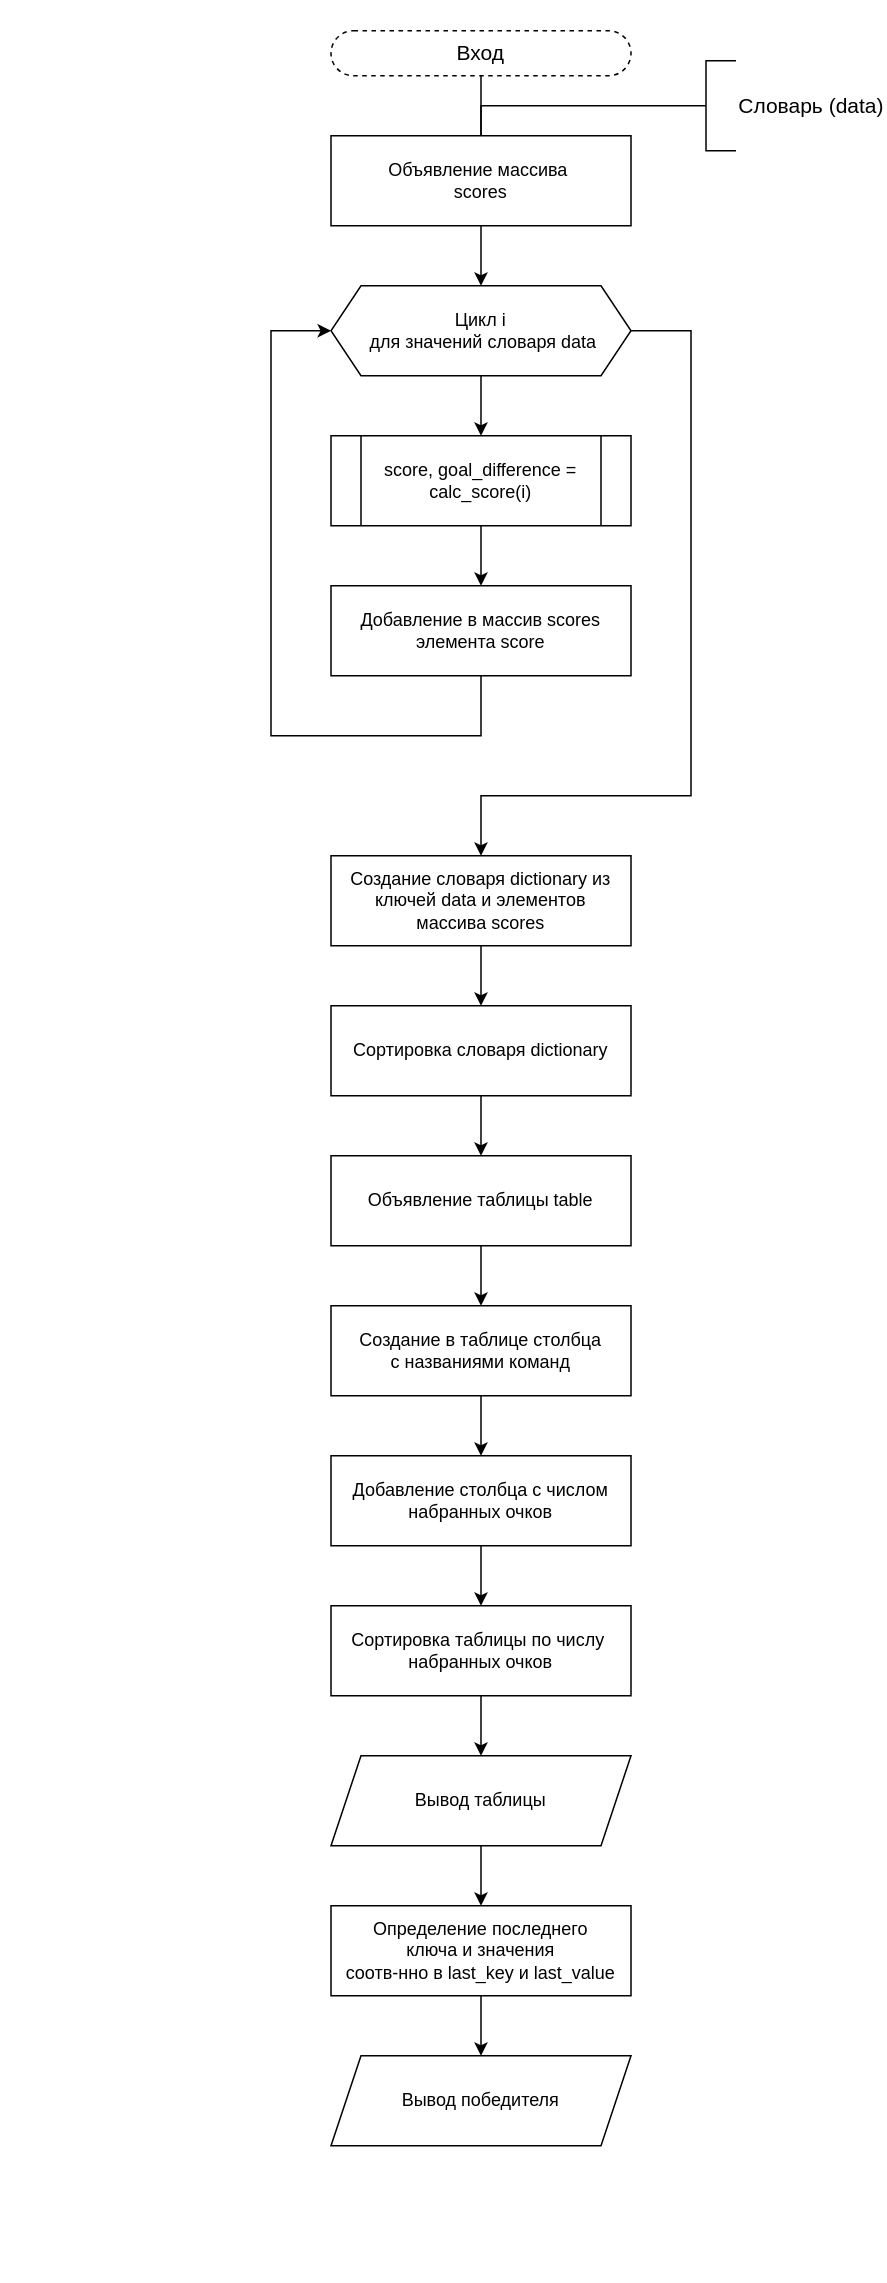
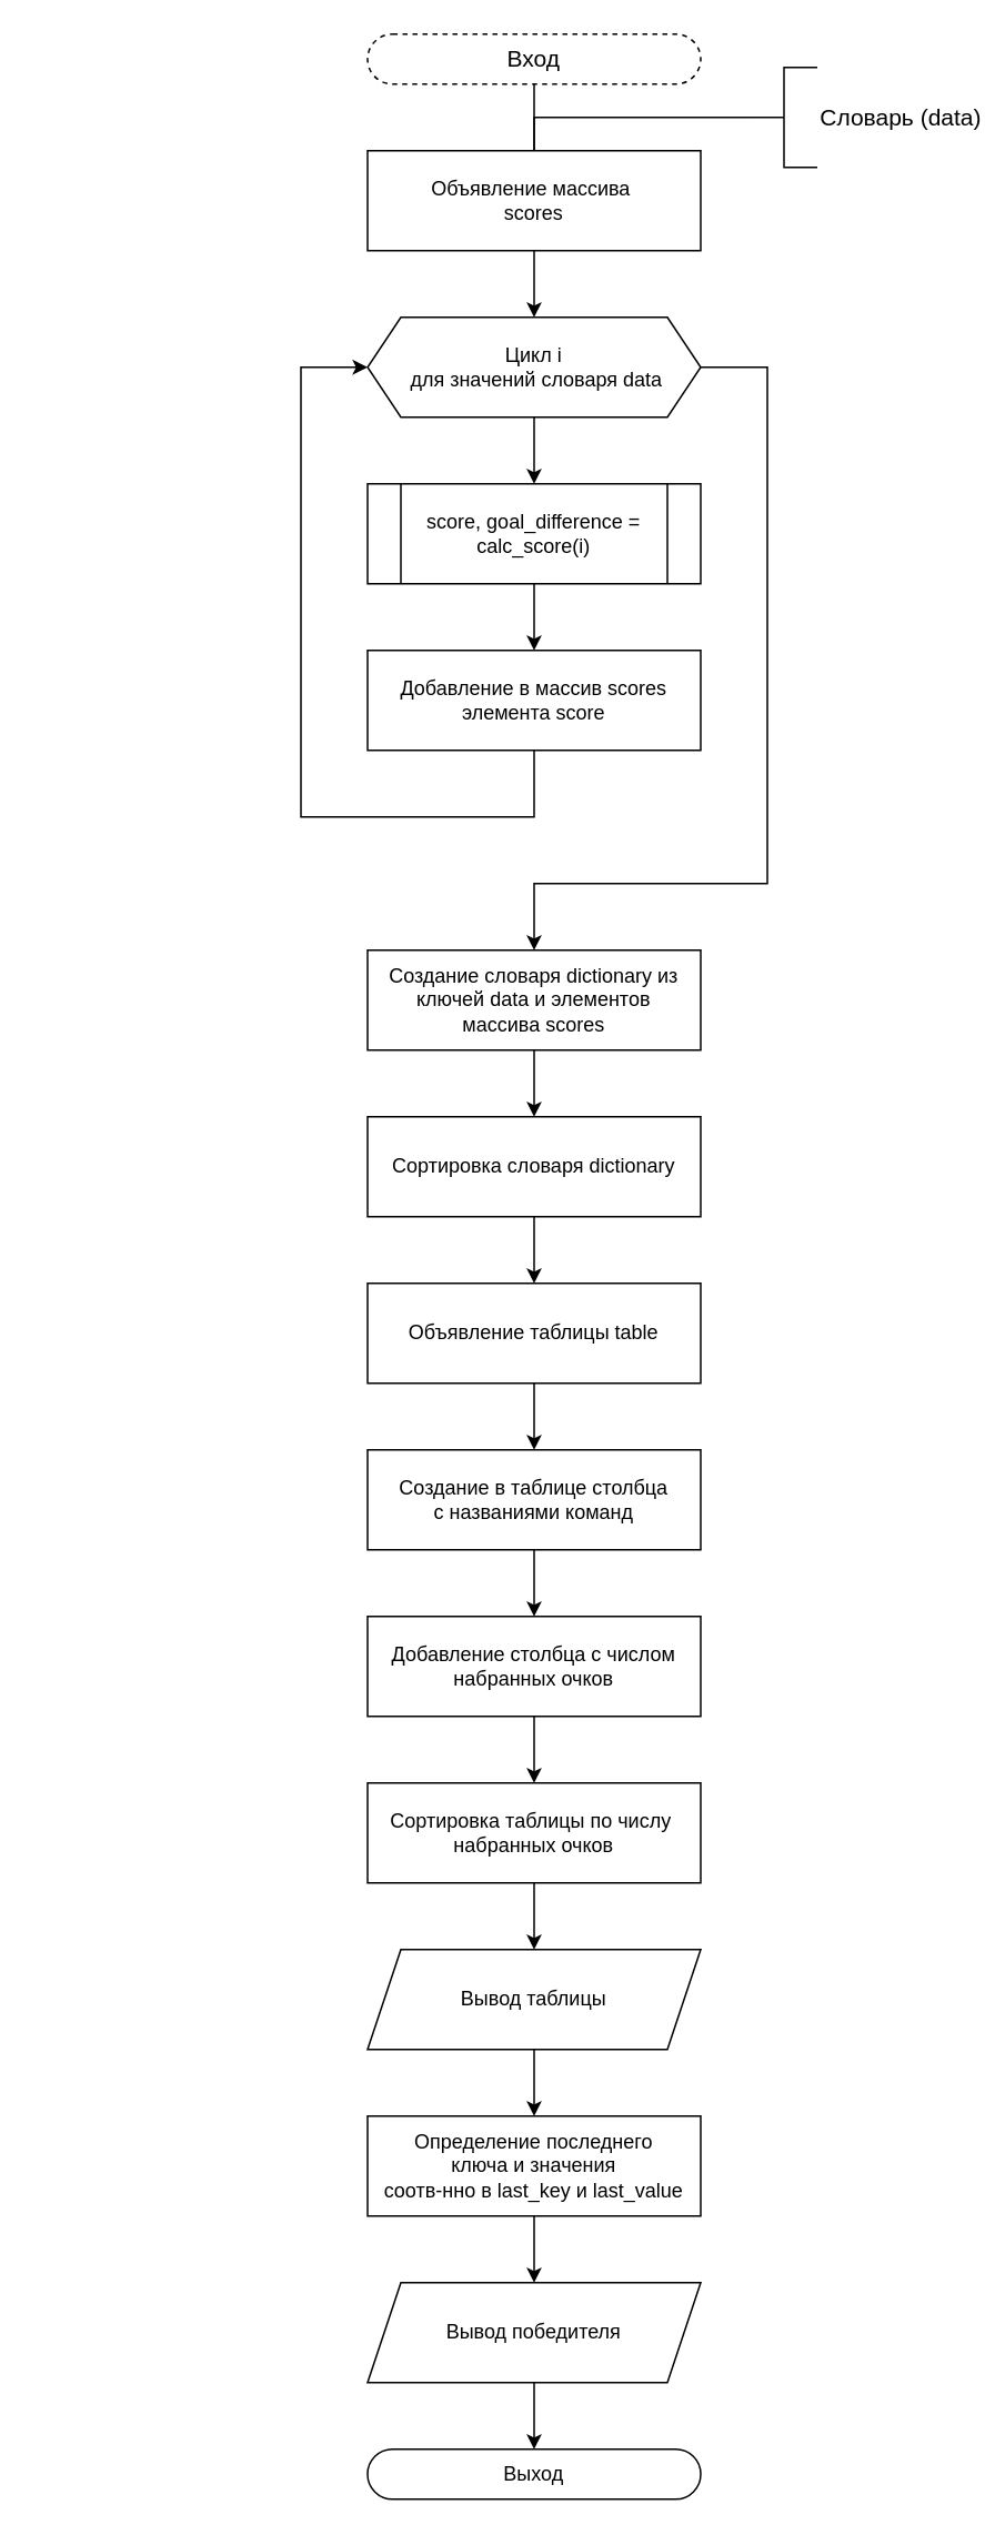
  <mxCell id="0" />
  <mxCell id="1" parent="0" />
  <mxCell id="2" style="edgeStyle=orthogonalEdgeStyle;rounded=0;orthogonalLoop=1;jettySize=auto;html=1;entryX=0.5;entryY=0;entryDx=0;entryDy=0;fontSize=14;" parent="1" source="3" edge="1"><mxGeometry relative="1" as="geometry"><mxPoint x="320" y="150" as="targetPoint" /></mxGeometry></mxCell>
  <mxCell id="3" value="Вход" style="rounded=1;whiteSpace=wrap;html=1;arcSize=50;fontSize=14;dashed=1;" parent="1" vertex="1"><mxGeometry x="220" y="20" width="200" height="30" as="geometry" /></mxCell>
  <mxCell id="4" style="edgeStyle=orthogonalEdgeStyle;rounded=0;orthogonalLoop=1;jettySize=auto;html=1;endArrow=none;endFill=0;fontSize=14;" parent="1" source="5" edge="1"><mxGeometry relative="1" as="geometry"><mxPoint x="320" y="90" as="targetPoint" /><Array as="points"><mxPoint x="320" y="70" /></Array></mxGeometry></mxCell>
  <mxCell id="5" value="Словарь (data)" style="strokeWidth=1;html=1;shape=mxgraph.flowchart.annotation_2;align=left;labelPosition=right;pointerEvents=1;fontSize=14;" parent="1" vertex="1"><mxGeometry x="450" y="40" width="40" height="60" as="geometry" /></mxCell>
  <mxCell id="6" style="edgeStyle=orthogonalEdgeStyle;rounded=0;orthogonalLoop=1;jettySize=auto;html=1;entryX=0.5;entryY=0;entryDx=0;entryDy=0;" parent="1" edge="1"><mxGeometry relative="1" as="geometry"><mxPoint x="320" y="210" as="sourcePoint" /></mxGeometry></mxCell>
  <mxCell id="7" style="edgeStyle=orthogonalEdgeStyle;rounded=0;orthogonalLoop=1;jettySize=auto;html=1;entryX=0.5;entryY=0;entryDx=0;entryDy=0;" parent="1" edge="1"><mxGeometry relative="1" as="geometry"><mxPoint x="320" y="310" as="sourcePoint" /></mxGeometry></mxCell>
  <mxCell id="8" style="edgeStyle=orthogonalEdgeStyle;rounded=0;orthogonalLoop=1;jettySize=auto;html=1;entryX=0.5;entryY=0;entryDx=0;entryDy=0;" parent="1" edge="1"><mxGeometry relative="1" as="geometry"><mxPoint x="320" y="410" as="sourcePoint" /></mxGeometry></mxCell>
  <mxCell id="9" style="edgeStyle=orthogonalEdgeStyle;rounded=0;orthogonalLoop=1;jettySize=auto;html=1;" parent="1" edge="1"><mxGeometry relative="1" as="geometry"><mxPoint x="320" y="510" as="sourcePoint" /></mxGeometry></mxCell>
  <mxCell id="10" style="edgeStyle=orthogonalEdgeStyle;rounded=0;orthogonalLoop=1;jettySize=auto;html=1;entryX=0.5;entryY=0;entryDx=0;entryDy=0;" parent="1" edge="1"><mxGeometry relative="1" as="geometry"><mxPoint x="320" y="610" as="sourcePoint" /></mxGeometry></mxCell>
  <mxCell id="11" style="edgeStyle=orthogonalEdgeStyle;rounded=0;orthogonalLoop=1;jettySize=auto;html=1;entryX=0.5;entryY=0;entryDx=0;entryDy=0;" parent="1" edge="1"><mxGeometry relative="1" as="geometry"><mxPoint x="320" y="710" as="sourcePoint" /></mxGeometry></mxCell>
  <mxCell id="12" style="edgeStyle=orthogonalEdgeStyle;rounded=0;orthogonalLoop=1;jettySize=auto;html=1;entryX=0;entryY=0.5;entryDx=0;entryDy=0;" parent="1" edge="1"><mxGeometry relative="1" as="geometry"><mxPoint x="220" y="580" as="targetPoint" /><Array as="points"><mxPoint x="320" y="830" /><mxPoint x="180" y="830" /><mxPoint x="180" y="580" /></Array></mxGeometry></mxCell>
  <mxCell id="13" style="edgeStyle=orthogonalEdgeStyle;rounded=0;orthogonalLoop=1;jettySize=auto;html=1;" edge="1" parent="1"><mxGeometry relative="1" as="geometry"><mxPoint x="320" y="150" as="targetPoint" /><mxPoint x="320" y="110" as="sourcePoint" /></mxGeometry></mxCell>
  <mxCell id="14" style="edgeStyle=orthogonalEdgeStyle;rounded=0;orthogonalLoop=1;jettySize=auto;html=1;entryX=0.5;entryY=0;entryDx=0;entryDy=0;fontSize=15;" parent="1" edge="1"><mxGeometry relative="1" as="geometry"><mxPoint x="200" y="830" as="sourcePoint" /></mxGeometry></mxCell>
  <mxCell id="15" style="edgeStyle=orthogonalEdgeStyle;rounded=0;orthogonalLoop=1;jettySize=auto;html=1;entryX=0.5;entryY=0;entryDx=0;entryDy=0;fontSize=15;" parent="1" edge="1"><mxGeometry relative="1" as="geometry"><Array as="points"><mxPoint x="380" y="600" /><mxPoint x="380" y="1461" /></Array><mxPoint x="299.697" y="600.091" as="sourcePoint" /></mxGeometry></mxCell>
  <mxCell id="16" style="edgeStyle=orthogonalEdgeStyle;rounded=0;orthogonalLoop=1;jettySize=auto;html=1;entryX=0;entryY=0.5;entryDx=0;entryDy=0;fontSize=15;" parent="1" edge="1"><mxGeometry relative="1" as="geometry"><Array as="points"><mxPoint x="200" y="1410" /><mxPoint x="20" y="1410" /><mxPoint x="20" y="600" /></Array><mxPoint x="100" y="600" as="targetPoint" /></mxGeometry></mxCell>
  <mxCell id="17" style="edgeStyle=orthogonalEdgeStyle;rounded=0;orthogonalLoop=1;jettySize=auto;html=1;entryX=0.5;entryY=0;entryDx=0;entryDy=0;" edge="1" parent="1" source="18" target="21"><mxGeometry relative="1" as="geometry" /></mxCell>
  <mxCell id="18" value="Объявление массива&amp;nbsp;&lt;br&gt;scores" style="rounded=0;whiteSpace=wrap;html=1;" vertex="1" parent="1"><mxGeometry x="220" y="90" width="200" height="60" as="geometry" /></mxCell>
  <mxCell id="19" style="edgeStyle=orthogonalEdgeStyle;rounded=0;orthogonalLoop=1;jettySize=auto;html=1;entryX=0.5;entryY=0;entryDx=0;entryDy=0;" edge="1" parent="1" source="21" target="23"><mxGeometry relative="1" as="geometry" /></mxCell>
  <mxCell id="20" style="edgeStyle=orthogonalEdgeStyle;rounded=0;orthogonalLoop=1;jettySize=auto;html=1;entryX=0.5;entryY=0;entryDx=0;entryDy=0;" edge="1" parent="1" source="21" target="27"><mxGeometry relative="1" as="geometry"><Array as="points"><mxPoint x="460" y="220" /><mxPoint x="460" y="530" /><mxPoint x="320" y="530" /></Array></mxGeometry></mxCell>
  <mxCell id="21" value="Цикл i&lt;br&gt;&amp;nbsp;для значений словаря data" style="shape=hexagon;perimeter=hexagonPerimeter2;whiteSpace=wrap;html=1;fixedSize=1;" vertex="1" parent="1"><mxGeometry x="220" y="190" width="200" height="60" as="geometry" /></mxCell>
  <mxCell id="22" style="edgeStyle=orthogonalEdgeStyle;rounded=0;orthogonalLoop=1;jettySize=auto;html=1;entryX=0.5;entryY=0;entryDx=0;entryDy=0;" edge="1" parent="1" source="23" target="25"><mxGeometry relative="1" as="geometry" /></mxCell>
  <mxCell id="23" value="score, goal_difference = calc_score(i)" style="shape=process;whiteSpace=wrap;html=1;backgroundOutline=1;" vertex="1" parent="1"><mxGeometry x="220" y="290" width="200" height="60" as="geometry" /></mxCell>
  <mxCell id="24" style="edgeStyle=orthogonalEdgeStyle;rounded=0;orthogonalLoop=1;jettySize=auto;html=1;" edge="1" parent="1" source="25" target="21"><mxGeometry relative="1" as="geometry"><Array as="points"><mxPoint x="320" y="490" /><mxPoint x="180" y="490" /><mxPoint x="180" y="220" /></Array></mxGeometry></mxCell>
  <mxCell id="25" value="Добавление в массив scores элемента score" style="rounded=0;whiteSpace=wrap;html=1;" vertex="1" parent="1"><mxGeometry x="220" y="390" width="200" height="60" as="geometry" /></mxCell>
  <mxCell id="26" style="edgeStyle=orthogonalEdgeStyle;rounded=0;orthogonalLoop=1;jettySize=auto;html=1;entryX=0.5;entryY=0;entryDx=0;entryDy=0;" edge="1" parent="1" source="27" target="29"><mxGeometry relative="1" as="geometry" /></mxCell>
  <mxCell id="27" value="Создание словаря dictionary из ключей data и элементов&lt;br&gt;массива scores" style="rounded=0;whiteSpace=wrap;html=1;" vertex="1" parent="1"><mxGeometry x="220" y="570" width="200" height="60" as="geometry" /></mxCell>
  <mxCell id="28" style="edgeStyle=orthogonalEdgeStyle;rounded=0;orthogonalLoop=1;jettySize=auto;html=1;entryX=0.5;entryY=0;entryDx=0;entryDy=0;" edge="1" parent="1" source="29" target="31"><mxGeometry relative="1" as="geometry" /></mxCell>
  <mxCell id="29" value="Сортировка словаря dictionary" style="rounded=0;whiteSpace=wrap;html=1;" vertex="1" parent="1"><mxGeometry x="220" y="670" width="200" height="60" as="geometry" /></mxCell>
  <mxCell id="30" style="edgeStyle=orthogonalEdgeStyle;rounded=0;orthogonalLoop=1;jettySize=auto;html=1;" edge="1" parent="1" source="31" target="33"><mxGeometry relative="1" as="geometry" /></mxCell>
  <mxCell id="31" value="Объявление таблицы table" style="rounded=0;whiteSpace=wrap;html=1;" vertex="1" parent="1"><mxGeometry x="220" y="770" width="200" height="60" as="geometry" /></mxCell>
  <mxCell id="32" style="edgeStyle=orthogonalEdgeStyle;rounded=0;orthogonalLoop=1;jettySize=auto;html=1;" edge="1" parent="1" source="33" target="35"><mxGeometry relative="1" as="geometry" /></mxCell>
  <mxCell id="33" value="Создание в таблице столбца&lt;br&gt;с названиями команд" style="rounded=0;whiteSpace=wrap;html=1;" vertex="1" parent="1"><mxGeometry x="220" y="870" width="200" height="60" as="geometry" /></mxCell>
  <mxCell id="34" style="edgeStyle=orthogonalEdgeStyle;rounded=0;orthogonalLoop=1;jettySize=auto;html=1;entryX=0.5;entryY=0;entryDx=0;entryDy=0;" edge="1" parent="1" source="35" target="37"><mxGeometry relative="1" as="geometry" /></mxCell>
  <mxCell id="35" value="Добавление столбца с числом набранных очков" style="rounded=0;whiteSpace=wrap;html=1;" vertex="1" parent="1"><mxGeometry x="220" y="970" width="200" height="60" as="geometry" /></mxCell>
  <mxCell id="36" style="edgeStyle=orthogonalEdgeStyle;rounded=0;orthogonalLoop=1;jettySize=auto;html=1;entryX=0.5;entryY=0;entryDx=0;entryDy=0;" edge="1" parent="1" source="37" target="39"><mxGeometry relative="1" as="geometry" /></mxCell>
  <mxCell id="37" value="Сортировка таблицы по числу&amp;nbsp;&lt;br&gt;набранных очков" style="rounded=0;whiteSpace=wrap;html=1;" vertex="1" parent="1"><mxGeometry x="220" y="1070" width="200" height="60" as="geometry" /></mxCell>
  <mxCell id="38" style="edgeStyle=orthogonalEdgeStyle;rounded=0;orthogonalLoop=1;jettySize=auto;html=1;entryX=0.5;entryY=0;entryDx=0;entryDy=0;" edge="1" parent="1" source="39" target="41"><mxGeometry relative="1" as="geometry" /></mxCell>
  <mxCell id="39" value="Вывод таблицы" style="shape=parallelogram;perimeter=parallelogramPerimeter;whiteSpace=wrap;html=1;fixedSize=1;" vertex="1" parent="1"><mxGeometry x="220" y="1170" width="200" height="60" as="geometry" /></mxCell>
  <mxCell id="40" style="edgeStyle=orthogonalEdgeStyle;rounded=0;orthogonalLoop=1;jettySize=auto;html=1;entryX=0.5;entryY=0;entryDx=0;entryDy=0;" edge="1" parent="1" source="41" target="43"><mxGeometry relative="1" as="geometry" /></mxCell>
  <mxCell id="41" value="Определение последнего &lt;br&gt;ключа и значения&lt;br&gt;соотв-нно в last_key и last_value" style="rounded=0;whiteSpace=wrap;html=1;" vertex="1" parent="1"><mxGeometry x="220" y="1270" width="200" height="60" as="geometry" /></mxCell>
+ <mxCell id="42" style="edgeStyle=orthogonalEdgeStyle;rounded=0;orthogonalLoop=1;jettySize=auto;html=1;entryX=0.5;entryY=0;entryDx=0;entryDy=0;" edge="1" parent="1" source="43" target="44"><mxGeometry relative="1" as="geometry" /></mxCell>
  <mxCell id="43" value="Вывод победителя" style="shape=parallelogram;perimeter=parallelogramPerimeter;whiteSpace=wrap;html=1;fixedSize=1;" vertex="1" parent="1"><mxGeometry x="220" y="1370" width="200" height="60" as="geometry" /></mxCell>
+ <mxCell id="44" value="Выход" style="rounded=1;whiteSpace=wrap;html=1;arcSize=50;" vertex="1" parent="1"><mxGeometry x="220" y="1470" width="200" height="30" as="geometry" /></mxCell>
